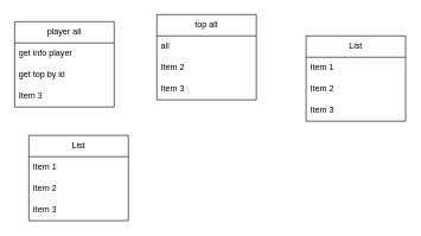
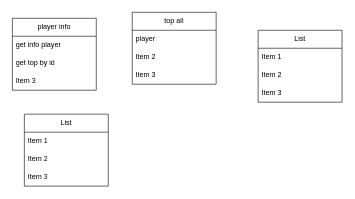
  <mxCell id="0" />
  <mxCell id="1" parent="0" />
- <mxCell id="2" value="player all" style="swimlane;fontStyle=0;childLayout=stackLayout;horizontal=1;startSize=30;horizontalStack=0;resizeParent=1;resizeParentMax=0;resizeLast=0;collapsible=1;marginBottom=0;whiteSpace=wrap;html=1;" vertex="1" parent="1"><mxGeometry x="20" y="30" width="140" height="120" as="geometry" /></mxCell>
+ <mxCell id="2" value="player info" style="swimlane;fontStyle=0;childLayout=stackLayout;horizontal=1;startSize=30;horizontalStack=0;resizeParent=1;resizeParentMax=0;resizeLast=0;collapsible=1;marginBottom=0;whiteSpace=wrap;html=1;" vertex="1" parent="1"><mxGeometry x="20" y="30" width="140" height="120" as="geometry" /></mxCell>
  <mxCell id="3" value="get info player" style="text;strokeColor=none;fillColor=none;align=left;verticalAlign=middle;spacingLeft=4;spacingRight=4;overflow=hidden;points=[[0,0.5],[1,0.5]];portConstraint=eastwest;rotatable=0;whiteSpace=wrap;html=1;" vertex="1" parent="2"><mxGeometry y="30" width="140" height="30" as="geometry" /></mxCell>
  <mxCell id="4" value="get top by id" style="text;strokeColor=none;fillColor=none;align=left;verticalAlign=middle;spacingLeft=4;spacingRight=4;overflow=hidden;points=[[0,0.5],[1,0.5]];portConstraint=eastwest;rotatable=0;whiteSpace=wrap;html=1;" vertex="1" parent="2"><mxGeometry y="60" width="140" height="30" as="geometry" /></mxCell>
  <mxCell id="5" value="Item 3" style="text;strokeColor=none;fillColor=none;align=left;verticalAlign=middle;spacingLeft=4;spacingRight=4;overflow=hidden;points=[[0,0.5],[1,0.5]];portConstraint=eastwest;rotatable=0;whiteSpace=wrap;html=1;" vertex="1" parent="2"><mxGeometry y="90" width="140" height="30" as="geometry" /></mxCell>
  <mxCell id="6" value="top all" style="swimlane;fontStyle=0;childLayout=stackLayout;horizontal=1;startSize=30;horizontalStack=0;resizeParent=1;resizeParentMax=0;resizeLast=0;collapsible=1;marginBottom=0;whiteSpace=wrap;html=1;" vertex="1" parent="1"><mxGeometry x="220" y="20" width="140" height="120" as="geometry" /></mxCell>
- <mxCell id="7" value="all" style="text;strokeColor=none;fillColor=none;align=left;verticalAlign=middle;spacingLeft=4;spacingRight=4;overflow=hidden;points=[[0,0.5],[1,0.5]];portConstraint=eastwest;rotatable=0;whiteSpace=wrap;html=1;" vertex="1" parent="6"><mxGeometry y="30" width="140" height="30" as="geometry" /></mxCell>
+ <mxCell id="7" value="player" style="text;strokeColor=none;fillColor=none;align=left;verticalAlign=middle;spacingLeft=4;spacingRight=4;overflow=hidden;points=[[0,0.5],[1,0.5]];portConstraint=eastwest;rotatable=0;whiteSpace=wrap;html=1;" vertex="1" parent="6"><mxGeometry y="30" width="140" height="30" as="geometry" /></mxCell>
  <mxCell id="8" value="Item 2" style="text;strokeColor=none;fillColor=none;align=left;verticalAlign=middle;spacingLeft=4;spacingRight=4;overflow=hidden;points=[[0,0.5],[1,0.5]];portConstraint=eastwest;rotatable=0;whiteSpace=wrap;html=1;" vertex="1" parent="6"><mxGeometry y="60" width="140" height="30" as="geometry" /></mxCell>
  <mxCell id="9" value="Item 3" style="text;strokeColor=none;fillColor=none;align=left;verticalAlign=middle;spacingLeft=4;spacingRight=4;overflow=hidden;points=[[0,0.5],[1,0.5]];portConstraint=eastwest;rotatable=0;whiteSpace=wrap;html=1;" vertex="1" parent="6"><mxGeometry y="90" width="140" height="30" as="geometry" /></mxCell>
  <mxCell id="10" value="List" style="swimlane;fontStyle=0;childLayout=stackLayout;horizontal=1;startSize=30;horizontalStack=0;resizeParent=1;resizeParentMax=0;resizeLast=0;collapsible=1;marginBottom=0;whiteSpace=wrap;html=1;" vertex="1" parent="1"><mxGeometry x="430" y="50" width="140" height="120" as="geometry" /></mxCell>
  <mxCell id="11" value="Item 1" style="text;strokeColor=none;fillColor=none;align=left;verticalAlign=middle;spacingLeft=4;spacingRight=4;overflow=hidden;points=[[0,0.5],[1,0.5]];portConstraint=eastwest;rotatable=0;whiteSpace=wrap;html=1;" vertex="1" parent="10"><mxGeometry y="30" width="140" height="30" as="geometry" /></mxCell>
  <mxCell id="12" value="Item 2" style="text;strokeColor=none;fillColor=none;align=left;verticalAlign=middle;spacingLeft=4;spacingRight=4;overflow=hidden;points=[[0,0.5],[1,0.5]];portConstraint=eastwest;rotatable=0;whiteSpace=wrap;html=1;" vertex="1" parent="10"><mxGeometry y="60" width="140" height="30" as="geometry" /></mxCell>
  <mxCell id="13" value="Item 3" style="text;strokeColor=none;fillColor=none;align=left;verticalAlign=middle;spacingLeft=4;spacingRight=4;overflow=hidden;points=[[0,0.5],[1,0.5]];portConstraint=eastwest;rotatable=0;whiteSpace=wrap;html=1;" vertex="1" parent="10"><mxGeometry y="90" width="140" height="30" as="geometry" /></mxCell>
  <mxCell id="14" value="List" style="swimlane;fontStyle=0;childLayout=stackLayout;horizontal=1;startSize=30;horizontalStack=0;resizeParent=1;resizeParentMax=0;resizeLast=0;collapsible=1;marginBottom=0;whiteSpace=wrap;html=1;" vertex="1" parent="1"><mxGeometry x="40" y="190" width="140" height="120" as="geometry" /></mxCell>
  <mxCell id="15" value="Item 1" style="text;strokeColor=none;fillColor=none;align=left;verticalAlign=middle;spacingLeft=4;spacingRight=4;overflow=hidden;points=[[0,0.5],[1,0.5]];portConstraint=eastwest;rotatable=0;whiteSpace=wrap;html=1;" vertex="1" parent="14"><mxGeometry y="30" width="140" height="30" as="geometry" /></mxCell>
  <mxCell id="16" value="Item 2" style="text;strokeColor=none;fillColor=none;align=left;verticalAlign=middle;spacingLeft=4;spacingRight=4;overflow=hidden;points=[[0,0.5],[1,0.5]];portConstraint=eastwest;rotatable=0;whiteSpace=wrap;html=1;" vertex="1" parent="14"><mxGeometry y="60" width="140" height="30" as="geometry" /></mxCell>
  <mxCell id="17" value="Item 3" style="text;strokeColor=none;fillColor=none;align=left;verticalAlign=middle;spacingLeft=4;spacingRight=4;overflow=hidden;points=[[0,0.5],[1,0.5]];portConstraint=eastwest;rotatable=0;whiteSpace=wrap;html=1;" vertex="1" parent="14"><mxGeometry y="90" width="140" height="30" as="geometry" /></mxCell>
